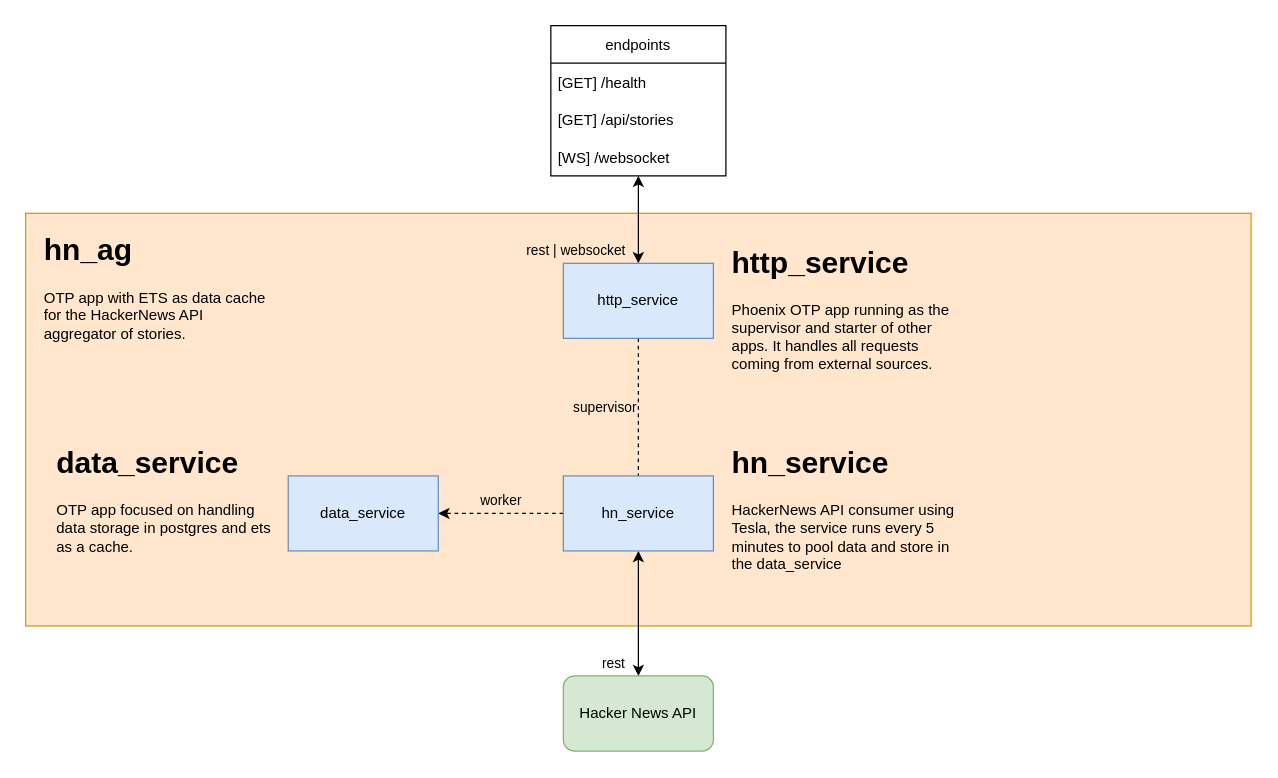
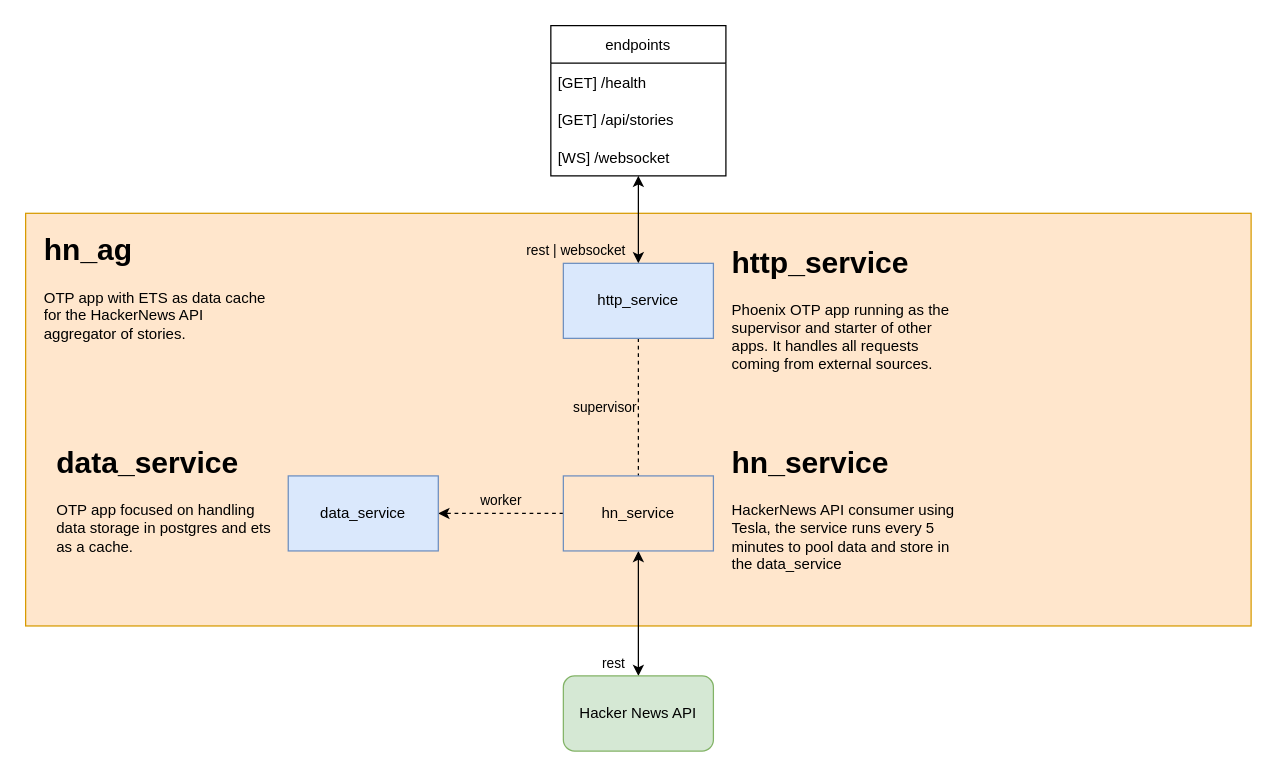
  <mxCell id="0" />
  <mxCell id="1" parent="0" />
  <mxCell id="2" value="" style="rounded=0;whiteSpace=wrap;html=1;fillColor=#ffe6cc;strokeColor=#d79b00;" vertex="1" parent="1"><mxGeometry x="20" y="170" width="980" height="330" as="geometry" /></mxCell>
  <mxCell id="3" value="rest | websocket" style="edgeStyle=orthogonalEdgeStyle;rounded=0;orthogonalLoop=1;jettySize=auto;html=1;labelBackgroundColor=none;startArrow=classic;startFill=1;endArrow=classic;endFill=1;" edge="1" parent="1" source="4" target="10"><mxGeometry x="0.714" y="-50" relative="1" as="geometry"><mxPoint as="offset" /></mxGeometry></mxCell>
  <mxCell id="4" value="endpoints" style="swimlane;fontStyle=0;childLayout=stackLayout;horizontal=1;startSize=30;horizontalStack=0;resizeParent=1;resizeParentMax=0;resizeLast=0;collapsible=1;marginBottom=0;" vertex="1" parent="1"><mxGeometry x="440" y="20" width="140" height="120" as="geometry" /></mxCell>
  <mxCell id="5" value="[GET] /health" style="text;strokeColor=none;fillColor=none;align=left;verticalAlign=middle;spacingLeft=4;spacingRight=4;overflow=hidden;points=[[0,0.5],[1,0.5]];portConstraint=eastwest;rotatable=0;" vertex="1" parent="4"><mxGeometry y="30" width="140" height="30" as="geometry" /></mxCell>
  <mxCell id="6" value="[GET] /api/stories" style="text;strokeColor=none;fillColor=none;align=left;verticalAlign=middle;spacingLeft=4;spacingRight=4;overflow=hidden;points=[[0,0.5],[1,0.5]];portConstraint=eastwest;rotatable=0;" vertex="1" parent="4"><mxGeometry y="60" width="140" height="30" as="geometry" /></mxCell>
  <mxCell id="7" value="[WS] /websocket" style="text;strokeColor=none;fillColor=none;align=left;verticalAlign=middle;spacingLeft=4;spacingRight=4;overflow=hidden;points=[[0,0.5],[1,0.5]];portConstraint=eastwest;rotatable=0;" vertex="1" parent="4"><mxGeometry y="90" width="140" height="30" as="geometry" /></mxCell>
  <mxCell id="8" value="&lt;h1&gt;hn_ag&lt;/h1&gt;&lt;div style=&quot;&quot;&gt;OTP app with ETS as data cache for the HackerNews API aggregator of stories.&lt;/div&gt;" style="text;html=1;strokeColor=none;fillColor=none;spacing=5;spacingTop=-20;whiteSpace=wrap;overflow=hidden;rounded=0;" vertex="1" parent="1"><mxGeometry x="30" y="180" width="190" height="120" as="geometry" /></mxCell>
  <mxCell id="9" value="supervisor" style="edgeStyle=orthogonalEdgeStyle;rounded=0;orthogonalLoop=1;jettySize=auto;html=1;labelBackgroundColor=none;startArrow=none;startFill=0;endArrow=none;endFill=0;align=right;dashed=1;" edge="1" parent="1" source="10" target="14"><mxGeometry relative="1" as="geometry" /></mxCell>
  <mxCell id="10" value="http_service" style="rounded=0;whiteSpace=wrap;html=1;fillColor=#dae8fc;strokeColor=#6c8ebf;" vertex="1" parent="1"><mxGeometry x="450" y="210" width="120" height="60" as="geometry" /></mxCell>
  <mxCell id="11" value="&lt;h1&gt;http_service&lt;/h1&gt;&lt;div&gt;Phoenix OTP app running as the supervisor and starter of other apps. It handles all requests coming from external sources.&lt;/div&gt;" style="text;html=1;strokeColor=none;fillColor=none;spacing=5;spacingTop=-20;whiteSpace=wrap;overflow=hidden;rounded=0;" vertex="1" parent="1"><mxGeometry x="580" y="190" width="190" height="120" as="geometry" /></mxCell>
  <mxCell id="12" value="worker" style="edgeStyle=orthogonalEdgeStyle;rounded=0;orthogonalLoop=1;jettySize=auto;html=1;entryX=1;entryY=0.5;entryDx=0;entryDy=0;labelBackgroundColor=none;startArrow=none;startFill=0;endArrow=classic;endFill=1;dashed=1;" edge="1" parent="1" source="14" target="16"><mxGeometry y="-10" relative="1" as="geometry"><mxPoint as="offset" /></mxGeometry></mxCell>
  <mxCell id="13" value="rest" style="edgeStyle=orthogonalEdgeStyle;rounded=0;orthogonalLoop=1;jettySize=auto;html=1;entryX=0.5;entryY=0;entryDx=0;entryDy=0;labelBackgroundColor=none;startArrow=classic;startFill=1;endArrow=classic;endFill=1;" edge="1" parent="1" source="14" target="18"><mxGeometry x="0.8" y="-20" relative="1" as="geometry"><mxPoint as="offset" /></mxGeometry></mxCell>
- <mxCell id="14" value="hn_service" style="rounded=0;whiteSpace=wrap;html=1;fillColor=#dae8fc;strokeColor=#6c8ebf;" vertex="1" parent="1"><mxGeometry x="450" y="380" width="120" height="60" as="geometry" /></mxCell>
+ <mxCell id="14" value="hn_service" style="rounded=0;whiteSpace=wrap;html=1;fillColor=#ffe6cc;strokeColor=#6c8ebf;" vertex="1" parent="1"><mxGeometry x="450" y="380" width="120" height="60" as="geometry" /></mxCell>
  <mxCell id="15" value="&lt;h1&gt;hn_service&lt;/h1&gt;&lt;div&gt;HackerNews API consumer using Tesla, the service runs every 5 minutes to pool data and store in the data_service&lt;/div&gt;" style="text;html=1;strokeColor=none;fillColor=none;spacing=5;spacingTop=-20;whiteSpace=wrap;overflow=hidden;rounded=0;" vertex="1" parent="1"><mxGeometry x="580" y="350" width="190" height="120" as="geometry" /></mxCell>
  <mxCell id="16" value="data_service" style="rounded=0;whiteSpace=wrap;html=1;fillColor=#dae8fc;strokeColor=#6c8ebf;" vertex="1" parent="1"><mxGeometry x="230" y="380" width="120" height="60" as="geometry" /></mxCell>
  <mxCell id="17" value="&lt;h1&gt;data_service&lt;/h1&gt;&lt;div&gt;OTP app focused on handling data storage in postgres and ets as a cache.&lt;/div&gt;" style="text;html=1;strokeColor=none;fillColor=none;spacing=5;spacingTop=-20;whiteSpace=wrap;overflow=hidden;rounded=0;" vertex="1" parent="1"><mxGeometry x="40" y="350" width="190" height="120" as="geometry" /></mxCell>
  <mxCell id="18" value="Hacker News API" style="rounded=1;whiteSpace=wrap;html=1;fillColor=#d5e8d4;strokeColor=#82b366;" vertex="1" parent="1"><mxGeometry x="450" y="540" width="120" height="60" as="geometry" /></mxCell>
